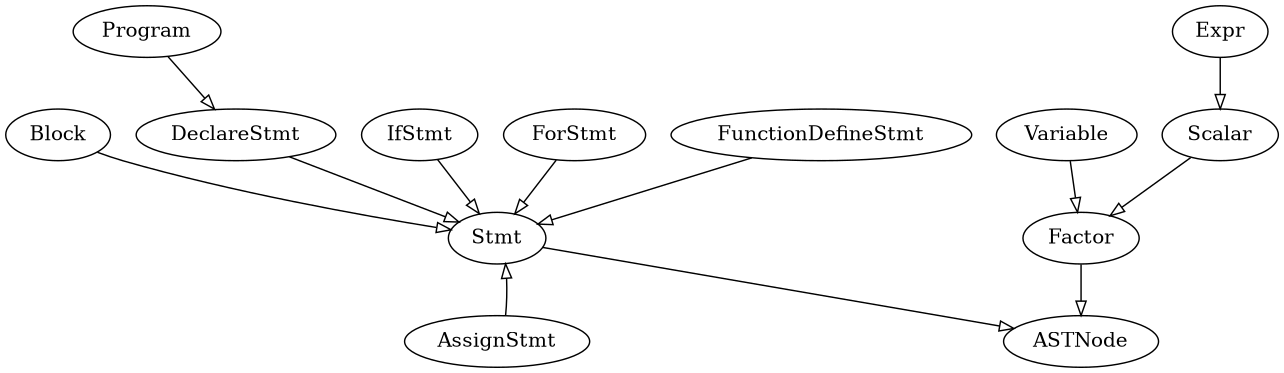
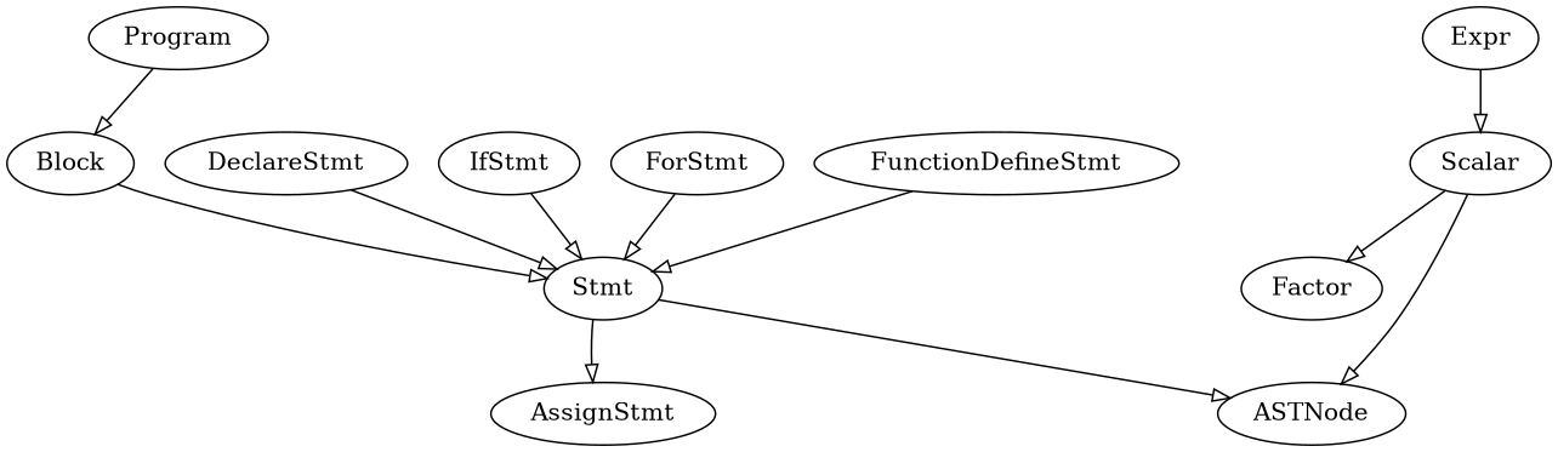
  digraph {
    edge [arrowhead=empty]
    Program
    Block
    Stmt
    ASTNode
    IfStmt
    AssignStmt
    DeclareStmt
    Factor
    ForStmt
    FunctionDefineStmt
-   Variable
    Scalar
    Expr
-   Program -> DeclareStmt
+   Program -> Block
    Block -> Stmt
    Stmt -> ASTNode
    IfStmt -> Stmt
-   AssignStmt -> Stmt
+   Stmt -> AssignStmt
    DeclareStmt -> Stmt
-   Factor -> ASTNode
+   Scalar -> ASTNode
    ForStmt -> Stmt
    FunctionDefineStmt -> Stmt
-   Variable -> Factor
    Scalar -> Factor
    Expr -> Scalar
  }
